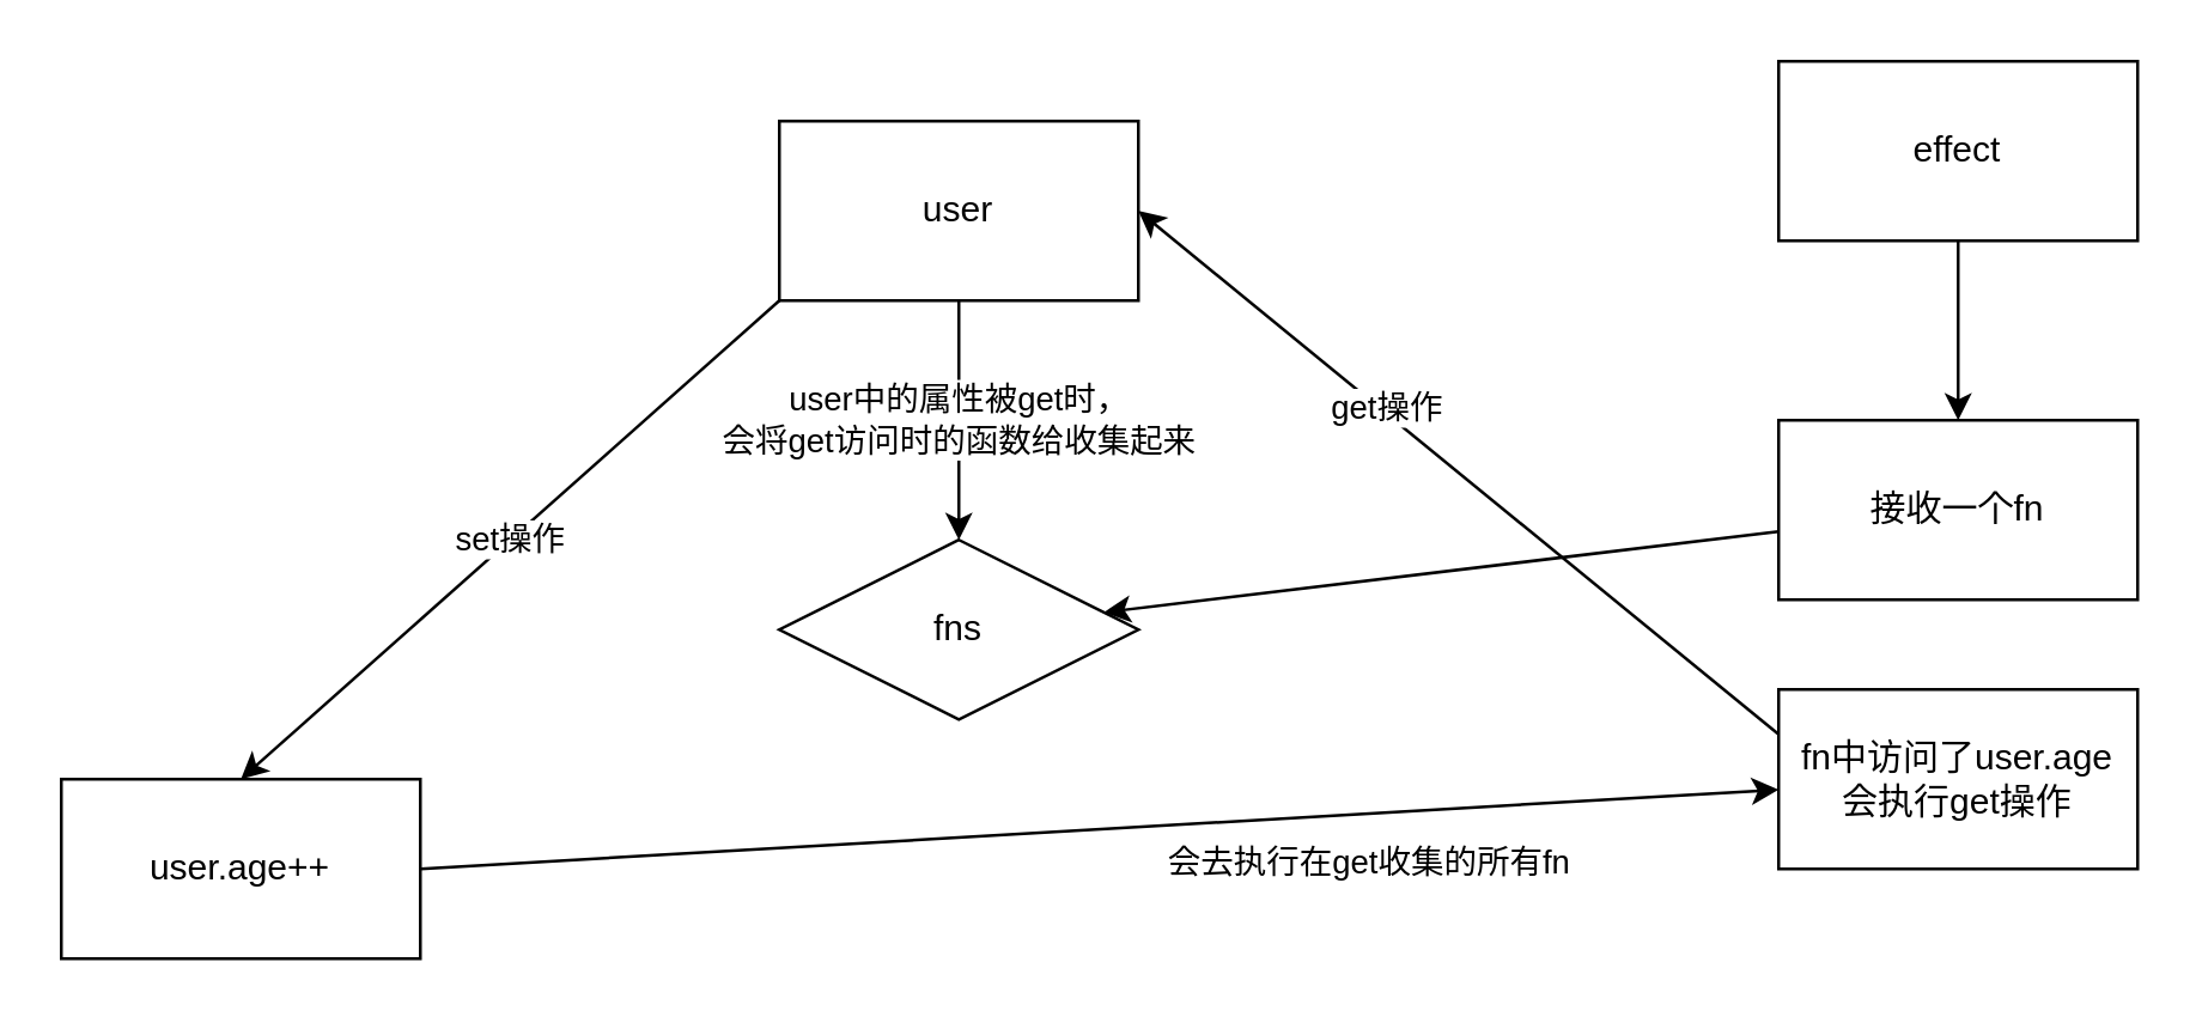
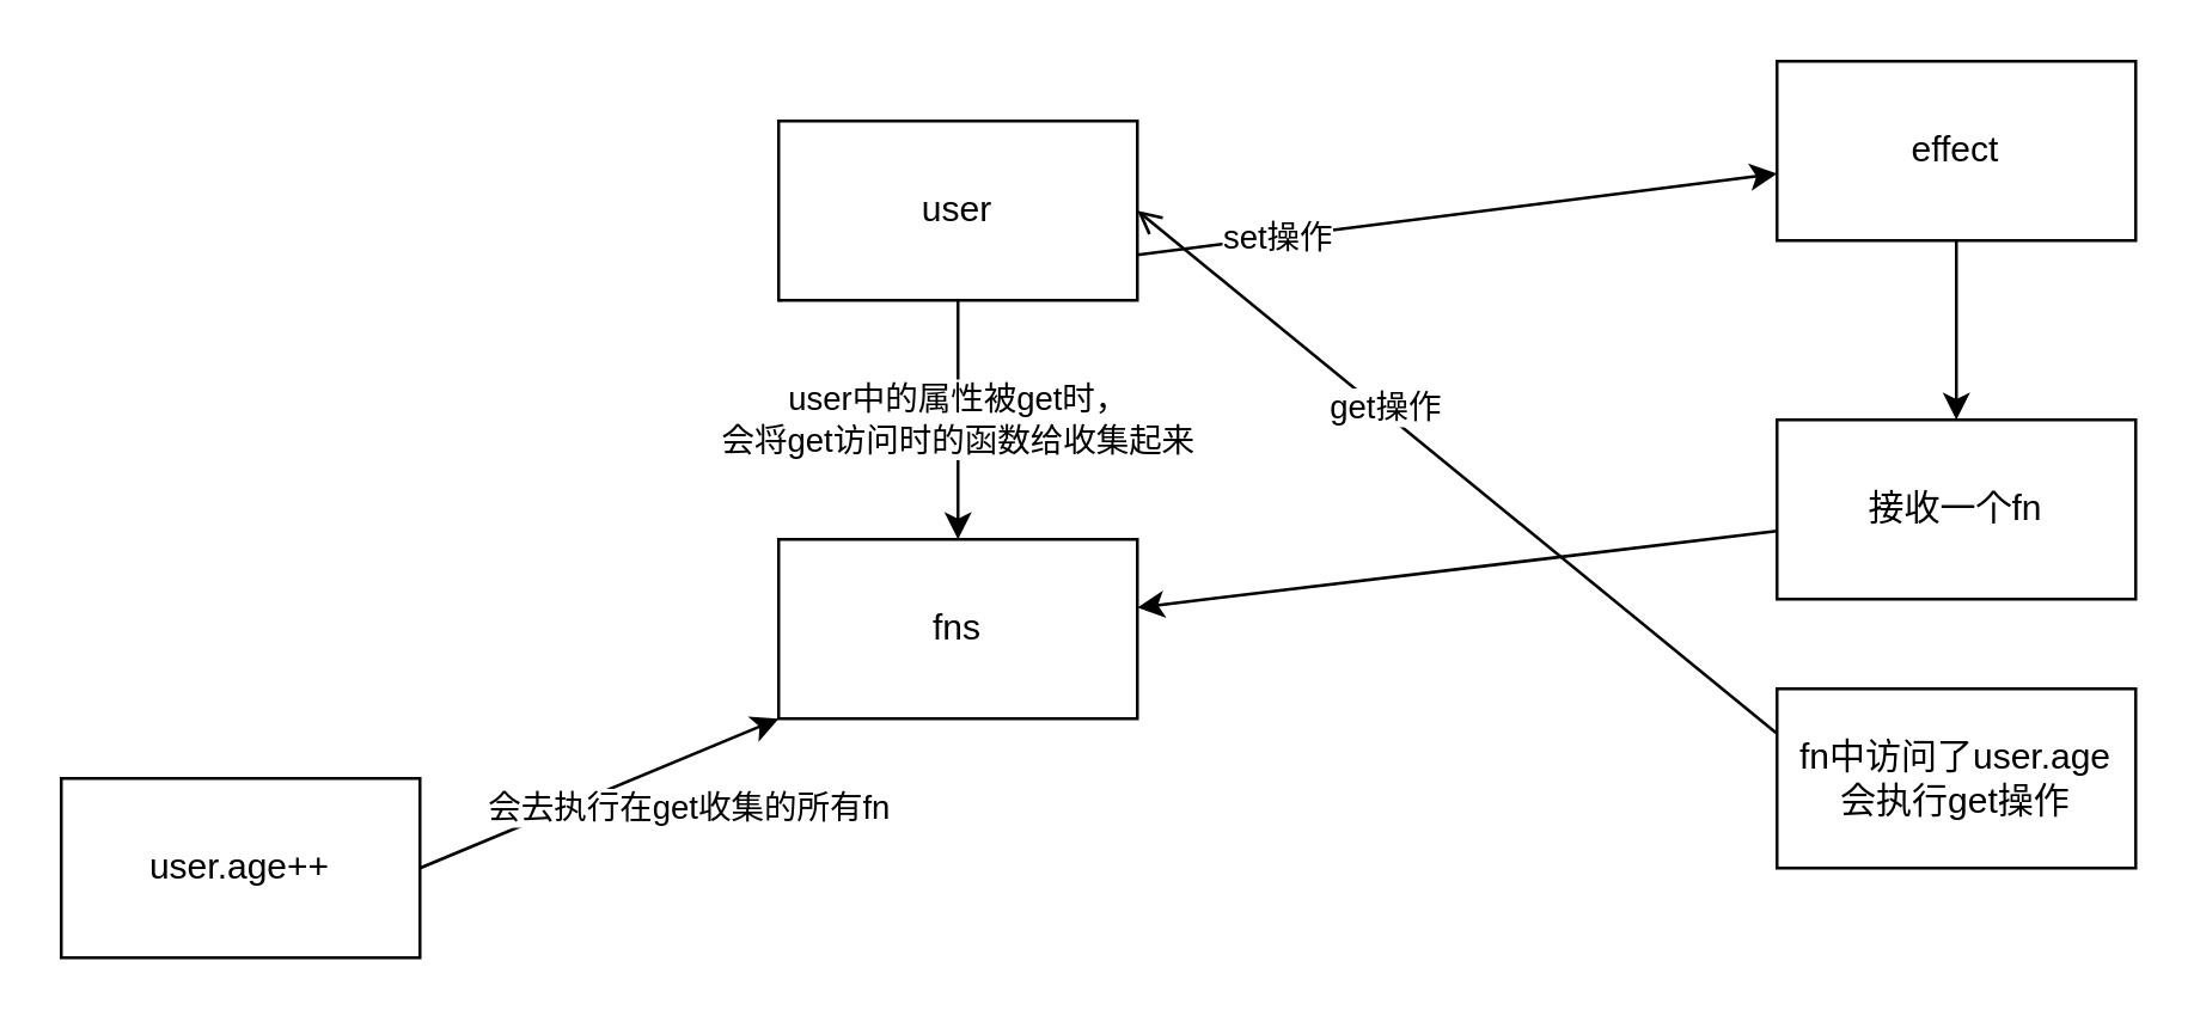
  <mxCell id="0" />
  <mxCell id="1" parent="0" />
  <mxCell id="2" value="user中的属性被get时，&lt;br&gt;会将get访问时的函数给收集起来" style="edgeStyle=none;html=1;" edge="1" parent="1" source="4" target="5"><mxGeometry relative="1" as="geometry" /></mxCell>
- <mxCell id="3" value="set操作" style="edgeStyle=none;html=1;exitX=0;exitY=1;exitDx=0;exitDy=0;entryX=0.5;entryY=0;entryDx=0;entryDy=0;" edge="1" parent="1" source="4" target="14"><mxGeometry relative="1" as="geometry"><mxPoint x="150" y="240" as="targetPoint" /></mxGeometry></mxCell>
+ <mxCell id="3" value="set操作" style="edgeStyle=none;html=1;exitX=0;exitY=1;exitDx=0;exitDy=0;" edge="1" parent="1" source="4" target="7"><mxGeometry relative="1" as="geometry"><mxPoint x="150" y="240" as="targetPoint" /></mxGeometry></mxCell>
  <mxCell id="4" value="user" style="rounded=0;whiteSpace=wrap;html=1;" vertex="1" parent="1"><mxGeometry x="260" y="40" width="120" height="60" as="geometry" /></mxCell>
- <mxCell id="5" value="fns&lt;br&gt;" style="rhombus;whiteSpace=wrap;html=1;" vertex="1" parent="1"><mxGeometry x="260" y="180" width="120" height="60" as="geometry" /></mxCell>
+ <mxCell id="5" value="fns&lt;br&gt;" style="whiteSpace=wrap;html=1;rounded=0;" vertex="1" parent="1"><mxGeometry x="260" y="180" width="120" height="60" as="geometry" /></mxCell>
  <mxCell id="6" value="" style="edgeStyle=none;html=1;" edge="1" parent="1" source="7" target="9"><mxGeometry relative="1" as="geometry" /></mxCell>
  <mxCell id="7" value="effect" style="rounded=0;whiteSpace=wrap;html=1;" vertex="1" parent="1"><mxGeometry x="594" y="20" width="120" height="60" as="geometry" /></mxCell>
  <mxCell id="8" value="" style="edgeStyle=none;html=1;" edge="1" parent="1" source="9" target="5"><mxGeometry relative="1" as="geometry" /></mxCell>
  <mxCell id="9" value="接收一个fn" style="rounded=0;whiteSpace=wrap;html=1;" vertex="1" parent="1"><mxGeometry x="594" y="140" width="120" height="60" as="geometry" /></mxCell>
- <mxCell id="10" style="edgeStyle=none;html=1;exitX=0;exitY=0.25;exitDx=0;exitDy=0;entryX=1;entryY=0.5;entryDx=0;entryDy=0;" edge="1" parent="1" source="12" target="4"><mxGeometry relative="1" as="geometry" /></mxCell>
+ <mxCell id="10" style="edgeStyle=none;html=1;exitX=0;exitY=0.25;exitDx=0;exitDy=0;entryX=1;entryY=0.5;entryDx=0;entryDy=0;endArrow=open;" edge="1" parent="1" source="12" target="4"><mxGeometry relative="1" as="geometry" /></mxCell>
  <mxCell id="11" value="get操作" style="edgeLabel;html=1;align=center;verticalAlign=middle;resizable=0;points=[];" vertex="1" connectable="0" parent="10"><mxGeometry x="0.235" y="-2" relative="1" as="geometry"><mxPoint as="offset" /></mxGeometry></mxCell>
  <mxCell id="12" value="fn中访问了user.age&lt;br&gt;会执行get操作" style="rounded=0;whiteSpace=wrap;html=1;" vertex="1" parent="1"><mxGeometry x="594" y="230" width="120" height="60" as="geometry" /></mxCell>
- <mxCell id="13" value="会去执行在get收集的所有fn" style="edgeStyle=none;html=1;exitX=1;exitY=0.5;exitDx=0;exitDy=0;" edge="1" parent="1" source="14" target="12"><mxGeometry x="0.396" y="-16" relative="1" as="geometry"><mxPoint as="offset" /></mxGeometry></mxCell>
+ <mxCell id="13" value="会去执行在get收集的所有fn" style="edgeStyle=none;html=1;exitX=1;exitY=0.5;exitDx=0;exitDy=0;entryX=0;entryY=1;entryDx=0;entryDy=0;" edge="1" parent="1" source="14" target="5"><mxGeometry x="0.396" y="-16" relative="1" as="geometry"><mxPoint as="offset" /></mxGeometry></mxCell>
  <mxCell id="14" value="user.age++" style="rounded=0;whiteSpace=wrap;html=1;" vertex="1" parent="1"><mxGeometry x="20" y="260" width="120" height="60" as="geometry" /></mxCell>
